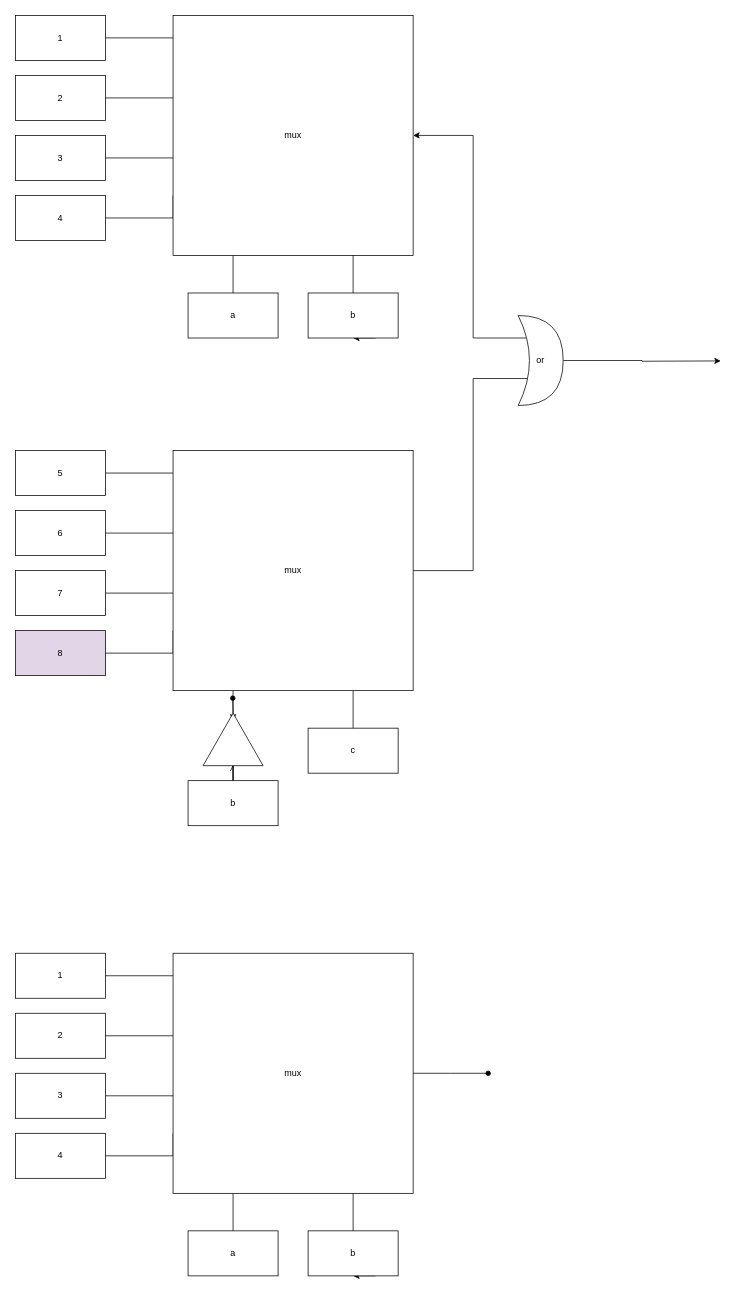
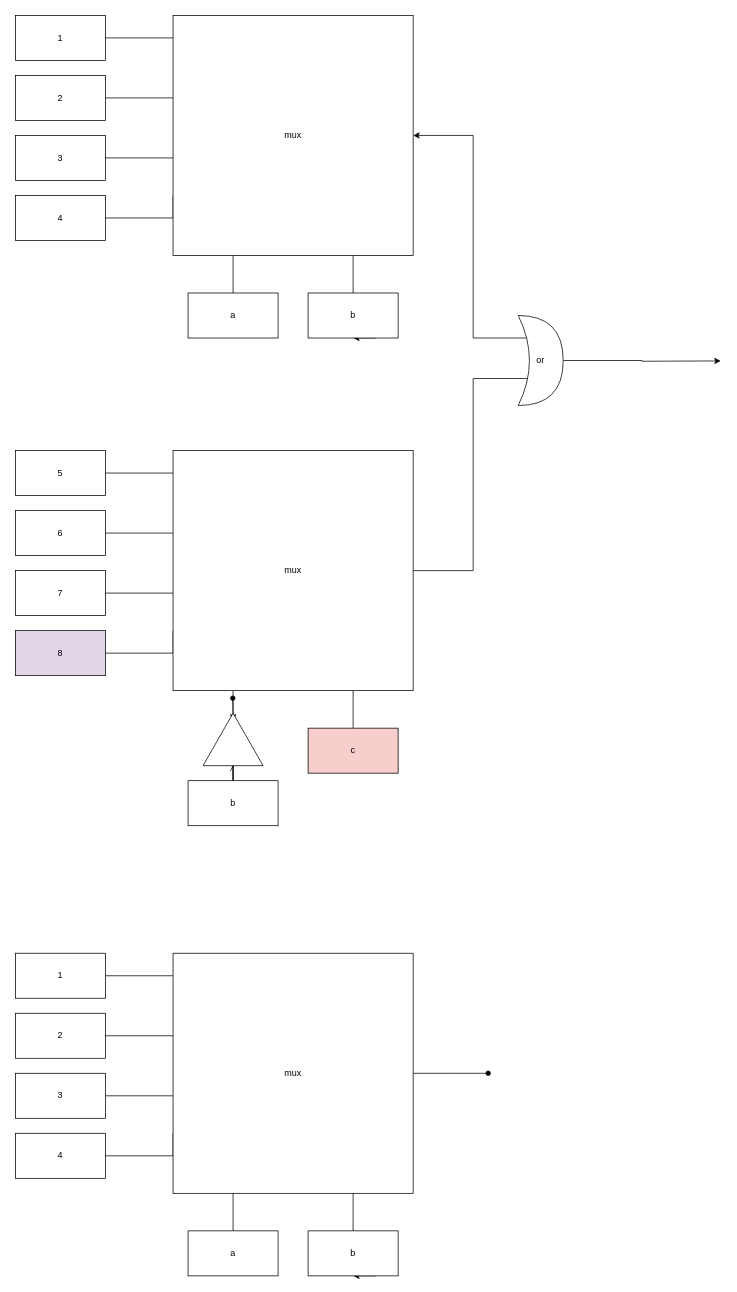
  <mxCell id="0" />
  <mxCell id="1" parent="0" />
  <mxCell id="2" style="edgeStyle=orthogonalEdgeStyle;rounded=0;orthogonalLoop=1;jettySize=auto;html=1;exitX=0;exitY=0.75;exitDx=0;exitDy=0;" edge="1" parent="1" source="6"><mxGeometry relative="1" as="geometry"><mxPoint x="39" y="290" as="targetPoint" /><Array as="points"><mxPoint x="230" y="290" /><mxPoint x="39" y="290" /></Array></mxGeometry></mxCell>
  <mxCell id="3" style="edgeStyle=orthogonalEdgeStyle;rounded=0;orthogonalLoop=1;jettySize=auto;html=1;" edge="1" parent="1"><mxGeometry relative="1" as="geometry"><mxPoint x="40" y="130" as="targetPoint" /><mxPoint x="230" y="130" as="sourcePoint" /></mxGeometry></mxCell>
  <mxCell id="4" style="edgeStyle=orthogonalEdgeStyle;rounded=0;orthogonalLoop=1;jettySize=auto;html=1;exitX=0.25;exitY=1;exitDx=0;exitDy=0;" edge="1" parent="1" source="6"><mxGeometry relative="1" as="geometry"><mxPoint x="310" y="450" as="targetPoint" /></mxGeometry></mxCell>
  <mxCell id="5" style="edgeStyle=orthogonalEdgeStyle;rounded=0;orthogonalLoop=1;jettySize=auto;html=1;exitX=0.75;exitY=1;exitDx=0;exitDy=0;startArrow=none;" edge="1" parent="1" source="32"><mxGeometry relative="1" as="geometry"><mxPoint x="470" y="450" as="targetPoint" /></mxGeometry></mxCell>
  <mxCell id="6" value="mux" style="whiteSpace=wrap;html=1;aspect=fixed;" vertex="1" parent="1"><mxGeometry x="230" y="20" width="320" height="320" as="geometry" /></mxCell>
  <mxCell id="7" style="edgeStyle=orthogonalEdgeStyle;rounded=0;orthogonalLoop=1;jettySize=auto;html=1;exitX=0;exitY=0.25;exitDx=0;exitDy=0;" edge="1" parent="1"><mxGeometry relative="1" as="geometry"><mxPoint x="40" y="50" as="targetPoint" /><mxPoint x="230" y="50" as="sourcePoint" /></mxGeometry></mxCell>
  <mxCell id="8" style="edgeStyle=orthogonalEdgeStyle;rounded=0;orthogonalLoop=1;jettySize=auto;html=1;exitX=0;exitY=0.25;exitDx=0;exitDy=0;" edge="1" parent="1"><mxGeometry relative="1" as="geometry"><mxPoint x="40" y="210" as="targetPoint" /><mxPoint x="230" y="210" as="sourcePoint" /></mxGeometry></mxCell>
  <mxCell id="9" value="1" style="rounded=0;whiteSpace=wrap;html=1;" vertex="1" parent="1"><mxGeometry x="20" y="20" width="120" height="60" as="geometry" /></mxCell>
  <mxCell id="10" value="2" style="rounded=0;whiteSpace=wrap;html=1;" vertex="1" parent="1"><mxGeometry x="20" y="100" width="120" height="60" as="geometry" /></mxCell>
  <mxCell id="11" value="3" style="rounded=0;whiteSpace=wrap;html=1;" vertex="1" parent="1"><mxGeometry x="20" y="180" width="120" height="60" as="geometry" /></mxCell>
  <mxCell id="12" value="4" style="rounded=0;whiteSpace=wrap;html=1;" vertex="1" parent="1"><mxGeometry x="20" y="260" width="120" height="60" as="geometry" /></mxCell>
  <mxCell id="13" style="edgeStyle=orthogonalEdgeStyle;rounded=0;orthogonalLoop=1;jettySize=auto;html=1;exitX=0;exitY=0.75;exitDx=0;exitDy=0;" edge="1" parent="1" source="18"><mxGeometry relative="1" as="geometry"><mxPoint x="39" y="870" as="targetPoint" /><Array as="points"><mxPoint x="230" y="870" /><mxPoint x="39" y="870" /></Array></mxGeometry></mxCell>
  <mxCell id="14" style="edgeStyle=orthogonalEdgeStyle;rounded=0;orthogonalLoop=1;jettySize=auto;html=1;" edge="1" parent="1"><mxGeometry relative="1" as="geometry"><mxPoint x="40" y="710" as="targetPoint" /><mxPoint x="230" y="710" as="sourcePoint" /></mxGeometry></mxCell>
  <mxCell id="15" style="edgeStyle=orthogonalEdgeStyle;rounded=0;orthogonalLoop=1;jettySize=auto;html=1;exitX=0.25;exitY=1;exitDx=0;exitDy=0;" edge="1" parent="1" source="18"><mxGeometry relative="1" as="geometry"><mxPoint x="310" y="960" as="targetPoint" /></mxGeometry></mxCell>
  <mxCell id="16" style="edgeStyle=orthogonalEdgeStyle;rounded=0;orthogonalLoop=1;jettySize=auto;html=1;exitX=0.75;exitY=1;exitDx=0;exitDy=0;" edge="1" parent="1" source="18"><mxGeometry relative="1" as="geometry"><mxPoint x="470" y="1030" as="targetPoint" /></mxGeometry></mxCell>
  <mxCell id="17" style="edgeStyle=orthogonalEdgeStyle;rounded=0;orthogonalLoop=1;jettySize=auto;html=1;exitX=1;exitY=0.5;exitDx=0;exitDy=0;endArrow=openAsync;endFill=0;entryX=0.219;entryY=0.719;entryDx=0;entryDy=0;entryPerimeter=0;" edge="1" parent="1" source="18" target="31"><mxGeometry relative="1" as="geometry"><mxPoint x="870" y="470" as="targetPoint" /><Array as="points"><mxPoint x="630" y="760" /><mxPoint x="630" y="504" /><mxPoint x="712" y="504" /></Array></mxGeometry></mxCell>
  <mxCell id="18" value="mux" style="whiteSpace=wrap;html=1;aspect=fixed;" vertex="1" parent="1"><mxGeometry x="230" y="600" width="320" height="320" as="geometry" /></mxCell>
  <mxCell id="19" style="edgeStyle=orthogonalEdgeStyle;rounded=0;orthogonalLoop=1;jettySize=auto;html=1;exitX=0;exitY=0.25;exitDx=0;exitDy=0;" edge="1" parent="1"><mxGeometry relative="1" as="geometry"><mxPoint x="40" y="630" as="targetPoint" /><mxPoint x="230" y="630" as="sourcePoint" /></mxGeometry></mxCell>
  <mxCell id="20" style="edgeStyle=orthogonalEdgeStyle;rounded=0;orthogonalLoop=1;jettySize=auto;html=1;exitX=0;exitY=0.25;exitDx=0;exitDy=0;" edge="1" parent="1"><mxGeometry relative="1" as="geometry"><mxPoint x="40" y="790" as="targetPoint" /><mxPoint x="230" y="790" as="sourcePoint" /></mxGeometry></mxCell>
  <mxCell id="21" value="5" style="rounded=0;whiteSpace=wrap;html=1;" vertex="1" parent="1"><mxGeometry x="20" y="600" width="120" height="60" as="geometry" /></mxCell>
  <mxCell id="22" value="6" style="rounded=0;whiteSpace=wrap;html=1;" vertex="1" parent="1"><mxGeometry x="20" y="680" width="120" height="60" as="geometry" /></mxCell>
  <mxCell id="23" value="7" style="rounded=0;whiteSpace=wrap;html=1;" vertex="1" parent="1"><mxGeometry x="20" y="760" width="120" height="60" as="geometry" /></mxCell>
  <mxCell id="24" value="8" style="rounded=0;whiteSpace=wrap;html=1;fillColor=#e1d5e7;" vertex="1" parent="1"><mxGeometry x="20" y="840" width="120" height="60" as="geometry" /></mxCell>
  <mxCell id="25" value="a" style="rounded=0;whiteSpace=wrap;html=1;" vertex="1" parent="1"><mxGeometry x="250" y="390" width="120" height="60" as="geometry" /></mxCell>
  <mxCell id="26" style="edgeStyle=orthogonalEdgeStyle;rounded=0;orthogonalLoop=1;jettySize=auto;html=1;exitX=0.5;exitY=0;exitDx=0;exitDy=0;endArrow=openAsync;endFill=0;" edge="1" parent="1" source="27" target="35"><mxGeometry relative="1" as="geometry" /></mxCell>
  <mxCell id="27" value="b" style="rounded=0;whiteSpace=wrap;html=1;" vertex="1" parent="1"><mxGeometry x="250" y="1040" width="120" height="60" as="geometry" /></mxCell>
- <mxCell id="28" value="c" style="rounded=0;whiteSpace=wrap;html=1;" vertex="1" parent="1"><mxGeometry x="410" y="970" width="120" height="60" as="geometry" /></mxCell>
+ <mxCell id="28" value="c" style="rounded=0;whiteSpace=wrap;html=1;fillColor=#f8cecc;" vertex="1" parent="1"><mxGeometry x="410" y="970" width="120" height="60" as="geometry" /></mxCell>
  <mxCell id="29" style="edgeStyle=orthogonalEdgeStyle;rounded=0;orthogonalLoop=1;jettySize=auto;html=1;exitX=0.175;exitY=0.25;exitDx=0;exitDy=0;exitPerimeter=0;entryX=1;entryY=0.5;entryDx=0;entryDy=0;" edge="1" parent="1" source="31" target="6"><mxGeometry relative="1" as="geometry"><Array as="points"><mxPoint x="630" y="450" /><mxPoint x="630" y="180" /></Array></mxGeometry></mxCell>
  <mxCell id="30" style="edgeStyle=orthogonalEdgeStyle;rounded=0;orthogonalLoop=1;jettySize=auto;html=1;exitX=1;exitY=0.5;exitDx=0;exitDy=0;exitPerimeter=0;" edge="1" parent="1" source="31"><mxGeometry relative="1" as="geometry"><mxPoint x="960" y="480.529" as="targetPoint" /></mxGeometry></mxCell>
  <mxCell id="31" value="or" style="shape=xor;whiteSpace=wrap;html=1;" vertex="1" parent="1"><mxGeometry x="690" y="420" width="60" height="120" as="geometry" /></mxCell>
  <mxCell id="32" value="b" style="rounded=0;whiteSpace=wrap;html=1;" vertex="1" parent="1"><mxGeometry x="410" y="390" width="120" height="60" as="geometry" /></mxCell>
  <mxCell id="33" value="" style="edgeStyle=orthogonalEdgeStyle;rounded=0;orthogonalLoop=1;jettySize=auto;html=1;exitX=0.75;exitY=1;exitDx=0;exitDy=0;endArrow=none;" edge="1" parent="1" source="6" target="32"><mxGeometry relative="1" as="geometry"><mxPoint x="470" y="450" as="targetPoint" /><mxPoint x="470" y="340" as="sourcePoint" /></mxGeometry></mxCell>
  <mxCell id="34" style="edgeStyle=orthogonalEdgeStyle;rounded=0;orthogonalLoop=1;jettySize=auto;html=1;exitX=1;exitY=0.5;exitDx=0;exitDy=0;endArrow=oval;endFill=1;" edge="1" parent="1" source="35"><mxGeometry relative="1" as="geometry"><mxPoint x="309.588" y="930" as="targetPoint" /></mxGeometry></mxCell>
  <mxCell id="35" value="" style="triangle;whiteSpace=wrap;html=1;rotation=-90;" vertex="1" parent="1"><mxGeometry x="275" y="945" width="70" height="80" as="geometry" /></mxCell>
  <mxCell id="36" style="edgeStyle=orthogonalEdgeStyle;rounded=0;orthogonalLoop=1;jettySize=auto;html=1;exitX=0;exitY=0.75;exitDx=0;exitDy=0;" edge="1" parent="1" source="41"><mxGeometry relative="1" as="geometry"><mxPoint x="39" y="1540" as="targetPoint" /><Array as="points"><mxPoint x="230" y="1540" /><mxPoint x="39" y="1540" /></Array></mxGeometry></mxCell>
  <mxCell id="37" style="edgeStyle=orthogonalEdgeStyle;rounded=0;orthogonalLoop=1;jettySize=auto;html=1;" edge="1" parent="1"><mxGeometry relative="1" as="geometry"><mxPoint x="40" y="1380" as="targetPoint" /><mxPoint x="230" y="1380" as="sourcePoint" /></mxGeometry></mxCell>
  <mxCell id="38" style="edgeStyle=orthogonalEdgeStyle;rounded=0;orthogonalLoop=1;jettySize=auto;html=1;exitX=0.25;exitY=1;exitDx=0;exitDy=0;" edge="1" parent="1" source="41"><mxGeometry relative="1" as="geometry"><mxPoint x="310" y="1700" as="targetPoint" /></mxGeometry></mxCell>
  <mxCell id="39" style="edgeStyle=orthogonalEdgeStyle;rounded=0;orthogonalLoop=1;jettySize=auto;html=1;exitX=0.75;exitY=1;exitDx=0;exitDy=0;startArrow=none;" edge="1" parent="1" source="49"><mxGeometry relative="1" as="geometry"><mxPoint x="470" y="1700" as="targetPoint" /></mxGeometry></mxCell>
  <mxCell id="40" style="edgeStyle=orthogonalEdgeStyle;rounded=0;orthogonalLoop=1;jettySize=auto;html=1;exitX=1;exitY=0.5;exitDx=0;exitDy=0;endArrow=oval;endFill=1;" edge="1" parent="1" source="41"><mxGeometry relative="1" as="geometry"><mxPoint x="650" y="1430" as="targetPoint" /></mxGeometry></mxCell>
  <mxCell id="41" value="mux" style="whiteSpace=wrap;html=1;aspect=fixed;" vertex="1" parent="1"><mxGeometry x="230" y="1270" width="320" height="320" as="geometry" /></mxCell>
  <mxCell id="42" style="edgeStyle=orthogonalEdgeStyle;rounded=0;orthogonalLoop=1;jettySize=auto;html=1;exitX=0;exitY=0.25;exitDx=0;exitDy=0;" edge="1" parent="1"><mxGeometry relative="1" as="geometry"><mxPoint x="40" y="1300" as="targetPoint" /><mxPoint x="230" y="1300" as="sourcePoint" /></mxGeometry></mxCell>
  <mxCell id="43" style="edgeStyle=orthogonalEdgeStyle;rounded=0;orthogonalLoop=1;jettySize=auto;html=1;exitX=0;exitY=0.25;exitDx=0;exitDy=0;" edge="1" parent="1"><mxGeometry relative="1" as="geometry"><mxPoint x="40" y="1460" as="targetPoint" /><mxPoint x="230" y="1460" as="sourcePoint" /></mxGeometry></mxCell>
  <mxCell id="44" value="1" style="rounded=0;whiteSpace=wrap;html=1;" vertex="1" parent="1"><mxGeometry x="20" y="1270" width="120" height="60" as="geometry" /></mxCell>
  <mxCell id="45" value="2" style="rounded=0;whiteSpace=wrap;html=1;" vertex="1" parent="1"><mxGeometry x="20" y="1350" width="120" height="60" as="geometry" /></mxCell>
  <mxCell id="46" value="3" style="rounded=0;whiteSpace=wrap;html=1;" vertex="1" parent="1"><mxGeometry x="20" y="1430" width="120" height="60" as="geometry" /></mxCell>
  <mxCell id="47" value="4" style="rounded=0;whiteSpace=wrap;html=1;" vertex="1" parent="1"><mxGeometry x="20" y="1510" width="120" height="60" as="geometry" /></mxCell>
  <mxCell id="48" value="a" style="rounded=0;whiteSpace=wrap;html=1;" vertex="1" parent="1"><mxGeometry x="250" y="1640" width="120" height="60" as="geometry" /></mxCell>
  <mxCell id="49" value="b" style="rounded=0;whiteSpace=wrap;html=1;" vertex="1" parent="1"><mxGeometry x="410" y="1640" width="120" height="60" as="geometry" /></mxCell>
  <mxCell id="50" value="" style="edgeStyle=orthogonalEdgeStyle;rounded=0;orthogonalLoop=1;jettySize=auto;html=1;exitX=0.75;exitY=1;exitDx=0;exitDy=0;endArrow=none;" edge="1" parent="1" source="41" target="49"><mxGeometry relative="1" as="geometry"><mxPoint x="470" y="1700" as="targetPoint" /><mxPoint x="470" y="1590" as="sourcePoint" /></mxGeometry></mxCell>
